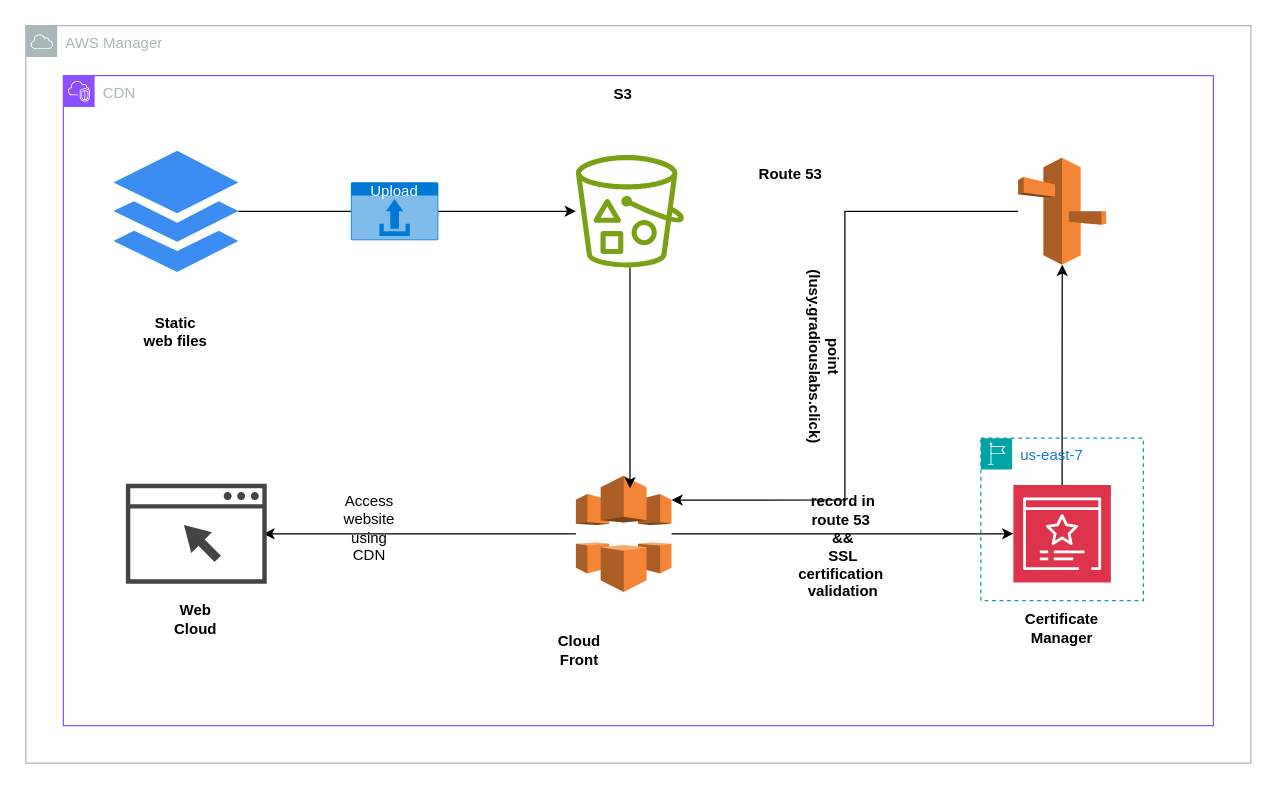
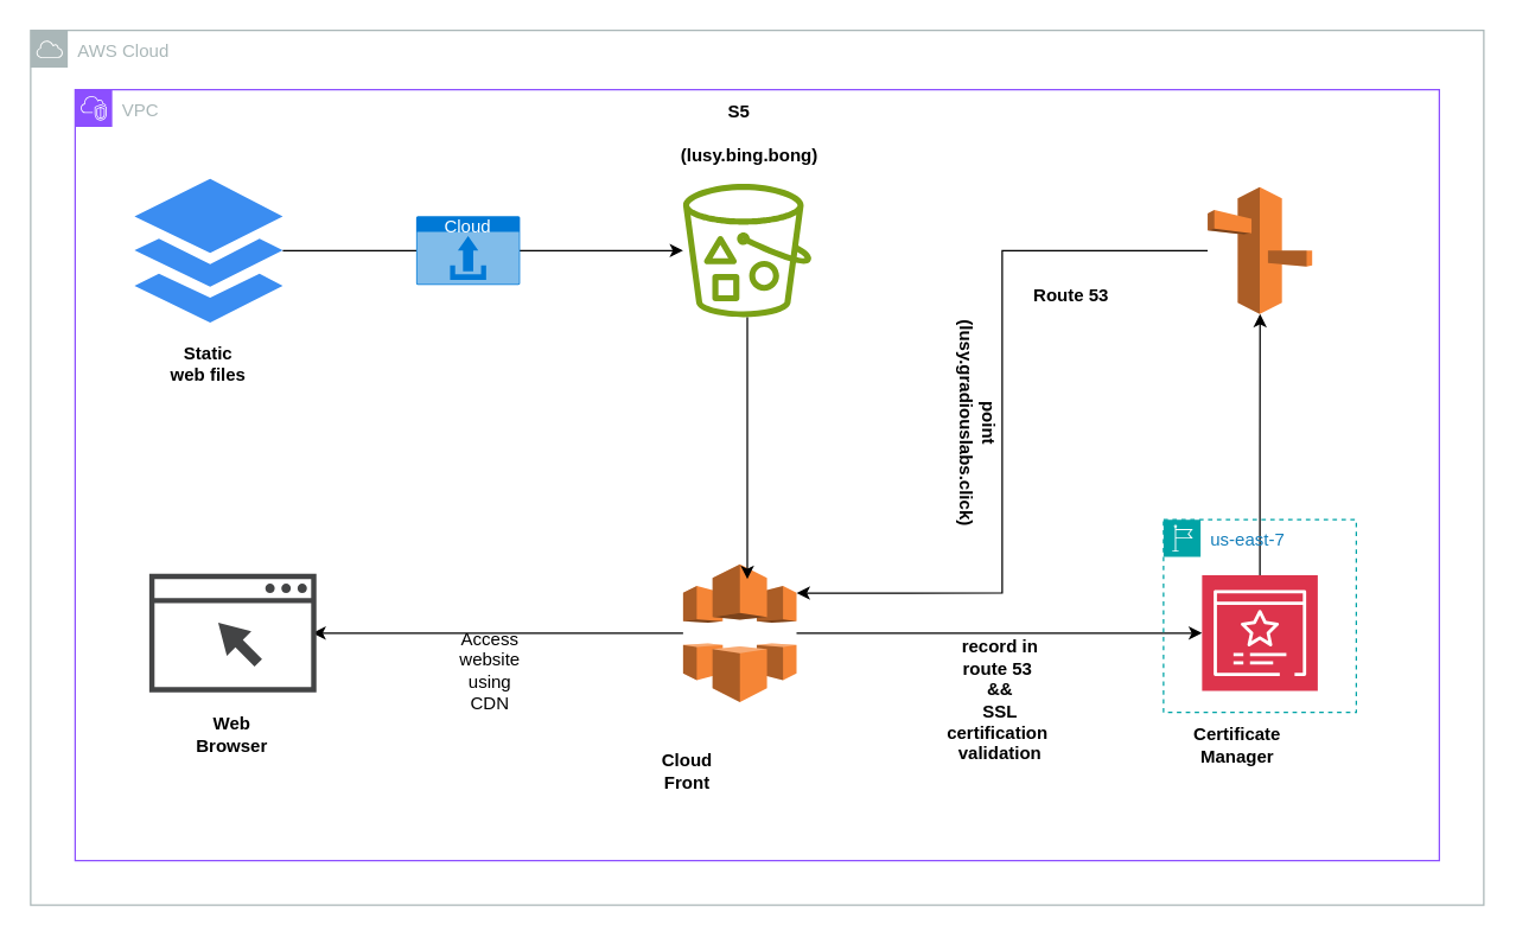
  <mxCell id="0" />
  <mxCell id="1" parent="0" />
  <mxCell id="2" style="edgeStyle=orthogonalEdgeStyle;rounded=0;orthogonalLoop=1;jettySize=auto;html=1;" edge="1" parent="1" source="3" target="4"><mxGeometry relative="1" as="geometry" /></mxCell>
  <mxCell id="3" value="" style="sketch=0;html=1;aspect=fixed;strokeColor=none;shadow=0;fillColor=#3B8DF1;verticalAlign=top;labelPosition=center;verticalLabelPosition=bottom;shape=mxgraph.gcp2.files" vertex="1" parent="1"><mxGeometry x="90" y="120" width="100" height="97" as="geometry" /></mxCell>
  <mxCell id="4" value="" style="sketch=0;outlineConnect=0;fontColor=#232F3E;gradientColor=none;fillColor=#7AA116;strokeColor=none;dashed=0;verticalLabelPosition=bottom;verticalAlign=top;align=center;html=1;fontSize=12;fontStyle=0;aspect=fixed;pointerEvents=1;shape=mxgraph.aws4.bucket_with_objects;" vertex="1" parent="1"><mxGeometry x="460" y="123.5" width="86.54" height="90" as="geometry" /></mxCell>
  <mxCell id="5" style="edgeStyle=orthogonalEdgeStyle;rounded=0;orthogonalLoop=1;jettySize=auto;html=1;" edge="1" parent="1" source="6"><mxGeometry relative="1" as="geometry"><mxPoint x="210" y="426.5" as="targetPoint" /></mxGeometry></mxCell>
  <mxCell id="6" value="" style="outlineConnect=0;dashed=0;verticalLabelPosition=bottom;verticalAlign=top;align=center;html=1;shape=mxgraph.aws3.cloudfront;fillColor=#F58536;gradientColor=none;" vertex="1" parent="1"><mxGeometry x="460" y="380" width="76.5" height="93" as="geometry" /></mxCell>
  <mxCell id="7" style="edgeStyle=orthogonalEdgeStyle;rounded=0;orthogonalLoop=1;jettySize=auto;html=1;" edge="1" parent="1" source="8" target="10"><mxGeometry relative="1" as="geometry" /></mxCell>
  <mxCell id="8" value="" style="sketch=0;points=[[0,0,0],[0.25,0,0],[0.5,0,0],[0.75,0,0],[1,0,0],[0,1,0],[0.25,1,0],[0.5,1,0],[0.75,1,0],[1,1,0],[0,0.25,0],[0,0.5,0],[0,0.75,0],[1,0.25,0],[1,0.5,0],[1,0.75,0]];outlineConnect=0;fontColor=#232F3E;fillColor=#DD344C;strokeColor=#ffffff;dashed=0;verticalLabelPosition=bottom;verticalAlign=top;align=center;html=1;fontSize=12;fontStyle=0;aspect=fixed;shape=mxgraph.aws4.resourceIcon;resIcon=mxgraph.aws4.certificate_manager_3;" vertex="1" parent="1"><mxGeometry x="810" y="387.5" width="78" height="78" as="geometry" /></mxCell>
  <mxCell id="9" style="edgeStyle=orthogonalEdgeStyle;rounded=0;orthogonalLoop=1;jettySize=auto;html=1;entryX=1;entryY=0.21;entryDx=0;entryDy=0;entryPerimeter=0;" edge="1" parent="1" source="10" target="6"><mxGeometry relative="1" as="geometry"><mxPoint x="570" y="400" as="targetPoint" /></mxGeometry></mxCell>
  <mxCell id="10" value="" style="outlineConnect=0;dashed=0;verticalLabelPosition=bottom;verticalAlign=top;align=center;html=1;shape=mxgraph.aws3.route_53;fillColor=#F58536;gradientColor=none;" vertex="1" parent="1"><mxGeometry x="813.75" y="125.75" width="70.5" height="85.5" as="geometry" /></mxCell>
  <mxCell id="11" value="" style="sketch=0;pointerEvents=1;shadow=0;dashed=0;html=1;strokeColor=none;fillColor=#434445;aspect=fixed;labelPosition=center;verticalLabelPosition=bottom;verticalAlign=top;align=center;outlineConnect=0;shape=mxgraph.vvd.web_browser;" vertex="1" parent="1"><mxGeometry x="100" y="386.5" width="112.68" height="80" as="geometry" /></mxCell>
  <mxCell id="12" style="edgeStyle=orthogonalEdgeStyle;rounded=0;orthogonalLoop=1;jettySize=auto;html=1;entryX=0.566;entryY=0.108;entryDx=0;entryDy=0;entryPerimeter=0;" edge="1" parent="1" source="4" target="6"><mxGeometry relative="1" as="geometry" /></mxCell>
- <mxCell id="13" value="&lt;b&gt;Certificate Manager&lt;/b&gt;" style="text;html=1;strokeColor=none;fillColor=none;align=center;verticalAlign=middle;whiteSpace=wrap;rounded=0;" vertex="1" parent="1"><mxGeometry x="819" y="487" width="60" height="30" as="geometry" /></mxCell>
- <mxCell id="14" value="&lt;b&gt;Web Cloud&lt;/b&gt;" style="text;html=1;strokeColor=none;fillColor=none;align=center;verticalAlign=middle;whiteSpace=wrap;rounded=0;" vertex="1" parent="1"><mxGeometry x="126.34" y="480" width="60" height="30" as="geometry" /></mxCell>
- <mxCell id="15" value="&lt;b&gt;Static web files&lt;/b&gt;" style="text;html=1;strokeColor=none;fillColor=none;align=center;verticalAlign=middle;whiteSpace=wrap;rounded=0;" vertex="1" parent="1"><mxGeometry x="110" y="250" width="60" height="30" as="geometry" /></mxCell>
- <mxCell id="16" value="&lt;b&gt;S3&lt;/b&gt;" style="text;html=1;strokeColor=none;fillColor=none;align=center;verticalAlign=middle;whiteSpace=wrap;rounded=0;" vertex="1" parent="1"><mxGeometry x="468.25" y="60" width="60" height="30" as="geometry" /></mxCell>
+ <mxCell id="13" value="&lt;b&gt;Certificate Manager&lt;/b&gt;" style="text;html=1;strokeColor=none;fillColor=none;align=center;verticalAlign=middle;whiteSpace=wrap;rounded=0;" vertex="1" parent="1"><mxGeometry x="804" y="487" width="60" height="30" as="geometry" /></mxCell>
+ <mxCell id="14" value="&lt;b&gt;Web Browser&lt;/b&gt;" style="text;html=1;strokeColor=none;fillColor=none;align=center;verticalAlign=middle;whiteSpace=wrap;rounded=0;" vertex="1" parent="1"><mxGeometry x="126.34" y="480" width="60" height="30" as="geometry" /></mxCell>
+ <mxCell id="15" value="&lt;b&gt;Static web files&lt;/b&gt;" style="text;html=1;strokeColor=none;fillColor=none;align=center;verticalAlign=middle;whiteSpace=wrap;rounded=0;" vertex="1" parent="1"><mxGeometry x="110" y="230" width="60" height="30" as="geometry" /></mxCell>
+ <mxCell id="16" value="&lt;b&gt;S5&lt;/b&gt;" style="text;html=1;strokeColor=none;fillColor=none;align=center;verticalAlign=middle;whiteSpace=wrap;rounded=0;" vertex="1" parent="1"><mxGeometry x="468.25" y="60" width="60" height="30" as="geometry" /></mxCell>
  <mxCell id="17" value="&lt;b&gt;Cloud Front&lt;/b&gt;" style="text;html=1;strokeColor=none;fillColor=none;align=center;verticalAlign=middle;whiteSpace=wrap;rounded=0;" vertex="1" parent="1"><mxGeometry x="433.25" y="505" width="60" height="30" as="geometry" /></mxCell>
- <mxCell id="19" value="&lt;b&gt;Route 53&lt;/b&gt;" style="text;html=1;strokeColor=none;fillColor=none;align=center;verticalAlign=middle;whiteSpace=wrap;rounded=0;" vertex="1" parent="1"><mxGeometry x="601.5" y="123.5" width="60" height="30" as="geometry" /></mxCell>
- <mxCell id="20" value="Upload" style="html=1;whiteSpace=wrap;strokeColor=none;fillColor=#0079D6;labelPosition=center;verticalLabelPosition=middle;verticalAlign=top;align=center;fontSize=12;outlineConnect=0;spacingTop=-6;fontColor=#FFFFFF;sketch=0;shape=mxgraph.sitemap.upload;" vertex="1" parent="1"><mxGeometry x="280" y="145.25" width="70" height="46.5" as="geometry" /></mxCell>
+ <mxCell id="18" value="&lt;b&gt;(lusy.bing.bong)&lt;/b&gt;" style="text;html=1;strokeColor=none;fillColor=none;align=center;verticalAlign=middle;whiteSpace=wrap;rounded=0;" vertex="1" parent="1"><mxGeometry x="450" y="90" width="110" height="30" as="geometry" /></mxCell>
+ <mxCell id="19" value="&lt;b&gt;Route 53&lt;/b&gt;" style="text;html=1;strokeColor=none;fillColor=none;align=center;verticalAlign=middle;whiteSpace=wrap;rounded=0;" vertex="1" parent="1"><mxGeometry x="691.5" y="183.5" width="60" height="30" as="geometry" /></mxCell>
+ <mxCell id="20" value="Cloud" style="html=1;whiteSpace=wrap;strokeColor=none;fillColor=#0079D6;labelPosition=center;verticalLabelPosition=middle;verticalAlign=top;align=center;fontSize=12;outlineConnect=0;spacingTop=-6;fontColor=#FFFFFF;sketch=0;shape=mxgraph.sitemap.upload;" vertex="1" parent="1"><mxGeometry x="280" y="145.25" width="70" height="46.5" as="geometry" /></mxCell>
  <mxCell id="21" style="edgeStyle=orthogonalEdgeStyle;rounded=0;orthogonalLoop=1;jettySize=auto;html=1;entryX=0;entryY=0.5;entryDx=0;entryDy=0;entryPerimeter=0;" edge="1" parent="1" source="6" target="8"><mxGeometry relative="1" as="geometry" /></mxCell>
- <mxCell id="22" value="Access website using CDN" style="text;html=1;strokeColor=none;fillColor=none;align=center;verticalAlign=middle;whiteSpace=wrap;rounded=0;" vertex="1" parent="1"><mxGeometry x="265" y="406.5" width="60" height="30" as="geometry" /></mxCell>
- <mxCell id="23" value="&lt;b&gt;record in route 53&amp;nbsp;&lt;br&gt;&amp;amp;&amp;amp;&lt;br&gt;SSL certification&amp;nbsp;&lt;br&gt;validation&lt;/b&gt;" style="text;html=1;strokeColor=none;fillColor=none;align=center;verticalAlign=middle;whiteSpace=wrap;rounded=0;" vertex="1" parent="1"><mxGeometry x="644" y="422" width="60" height="30" as="geometry" /></mxCell>
+ <mxCell id="22" value="Access website using CDN" style="text;html=1;strokeColor=none;fillColor=none;align=center;verticalAlign=middle;whiteSpace=wrap;rounded=0;" vertex="1" parent="1"><mxGeometry x="300" y="436.5" width="60" height="30" as="geometry" /></mxCell>
+ <mxCell id="23" value="&lt;b&gt;record in route 53&amp;nbsp;&lt;br&gt;&amp;amp;&amp;amp;&lt;br&gt;SSL certification&amp;nbsp;&lt;br&gt;validation&lt;/b&gt;" style="text;html=1;strokeColor=none;fillColor=none;align=center;verticalAlign=middle;whiteSpace=wrap;rounded=0;" vertex="1" parent="1"><mxGeometry x="644" y="457" width="60" height="30" as="geometry" /></mxCell>
  <mxCell id="24" value="us-east-7" style="points=[[0,0],[0.25,0],[0.5,0],[0.75,0],[1,0],[1,0.25],[1,0.5],[1,0.75],[1,1],[0.75,1],[0.5,1],[0.25,1],[0,1],[0,0.75],[0,0.5],[0,0.25]];outlineConnect=0;gradientColor=none;html=1;whiteSpace=wrap;fontSize=12;fontStyle=0;container=1;pointerEvents=0;collapsible=0;recursiveResize=0;shape=mxgraph.aws4.group;grIcon=mxgraph.aws4.group_region;strokeColor=#00A4A6;fillColor=none;verticalAlign=top;align=left;spacingLeft=30;fontColor=#147EBA;dashed=1;" vertex="1" parent="1"><mxGeometry x="784" y="350" width="130" height="130" as="geometry" /></mxCell>
  <mxCell id="25" value="&lt;b&gt;point&lt;br&gt;(lusy.gradiouslabs.click)&lt;br&gt;&lt;/b&gt;" style="text;html=1;strokeColor=none;fillColor=none;align=center;verticalAlign=middle;whiteSpace=wrap;rounded=0;rotation=90;" vertex="1" parent="1"><mxGeometry x="614" y="270" width="90" height="30" as="geometry" /></mxCell>
- <mxCell id="26" value="CDN" style="points=[[0,0],[0.25,0],[0.5,0],[0.75,0],[1,0],[1,0.25],[1,0.5],[1,0.75],[1,1],[0.75,1],[0.5,1],[0.25,1],[0,1],[0,0.75],[0,0.5],[0,0.25]];outlineConnect=0;gradientColor=none;html=1;whiteSpace=wrap;fontSize=12;fontStyle=0;container=1;pointerEvents=0;collapsible=0;recursiveResize=0;shape=mxgraph.aws4.group;grIcon=mxgraph.aws4.group_vpc2;strokeColor=#8C4FFF;fillColor=none;verticalAlign=top;align=left;spacingLeft=30;fontColor=#AAB7B8;dashed=0;" vertex="1" parent="1"><mxGeometry x="50" y="60" width="920" height="520" as="geometry" /></mxCell>
- <mxCell id="27" value="AWS Manager" style="sketch=0;outlineConnect=0;gradientColor=none;html=1;whiteSpace=wrap;fontSize=12;fontStyle=0;shape=mxgraph.aws4.group;grIcon=mxgraph.aws4.group_aws_cloud;strokeColor=#AAB7B8;fillColor=none;verticalAlign=top;align=left;spacingLeft=30;fontColor=#AAB7B8;dashed=0;" vertex="1" parent="1"><mxGeometry x="20" y="20" width="980" height="590" as="geometry" /></mxCell>
+ <mxCell id="26" value="VPC" style="points=[[0,0],[0.25,0],[0.5,0],[0.75,0],[1,0],[1,0.25],[1,0.5],[1,0.75],[1,1],[0.75,1],[0.5,1],[0.25,1],[0,1],[0,0.75],[0,0.5],[0,0.25]];outlineConnect=0;gradientColor=none;html=1;whiteSpace=wrap;fontSize=12;fontStyle=0;container=1;pointerEvents=0;collapsible=0;recursiveResize=0;shape=mxgraph.aws4.group;grIcon=mxgraph.aws4.group_vpc2;strokeColor=#8C4FFF;fillColor=none;verticalAlign=top;align=left;spacingLeft=30;fontColor=#AAB7B8;dashed=0;" vertex="1" parent="1"><mxGeometry x="50" y="60" width="920" height="520" as="geometry" /></mxCell>
+ <mxCell id="27" value="AWS Cloud" style="sketch=0;outlineConnect=0;gradientColor=none;html=1;whiteSpace=wrap;fontSize=12;fontStyle=0;shape=mxgraph.aws4.group;grIcon=mxgraph.aws4.group_aws_cloud;strokeColor=#AAB7B8;fillColor=none;verticalAlign=top;align=left;spacingLeft=30;fontColor=#AAB7B8;dashed=0;" vertex="1" parent="1"><mxGeometry x="20" y="20" width="980" height="590" as="geometry" /></mxCell>
